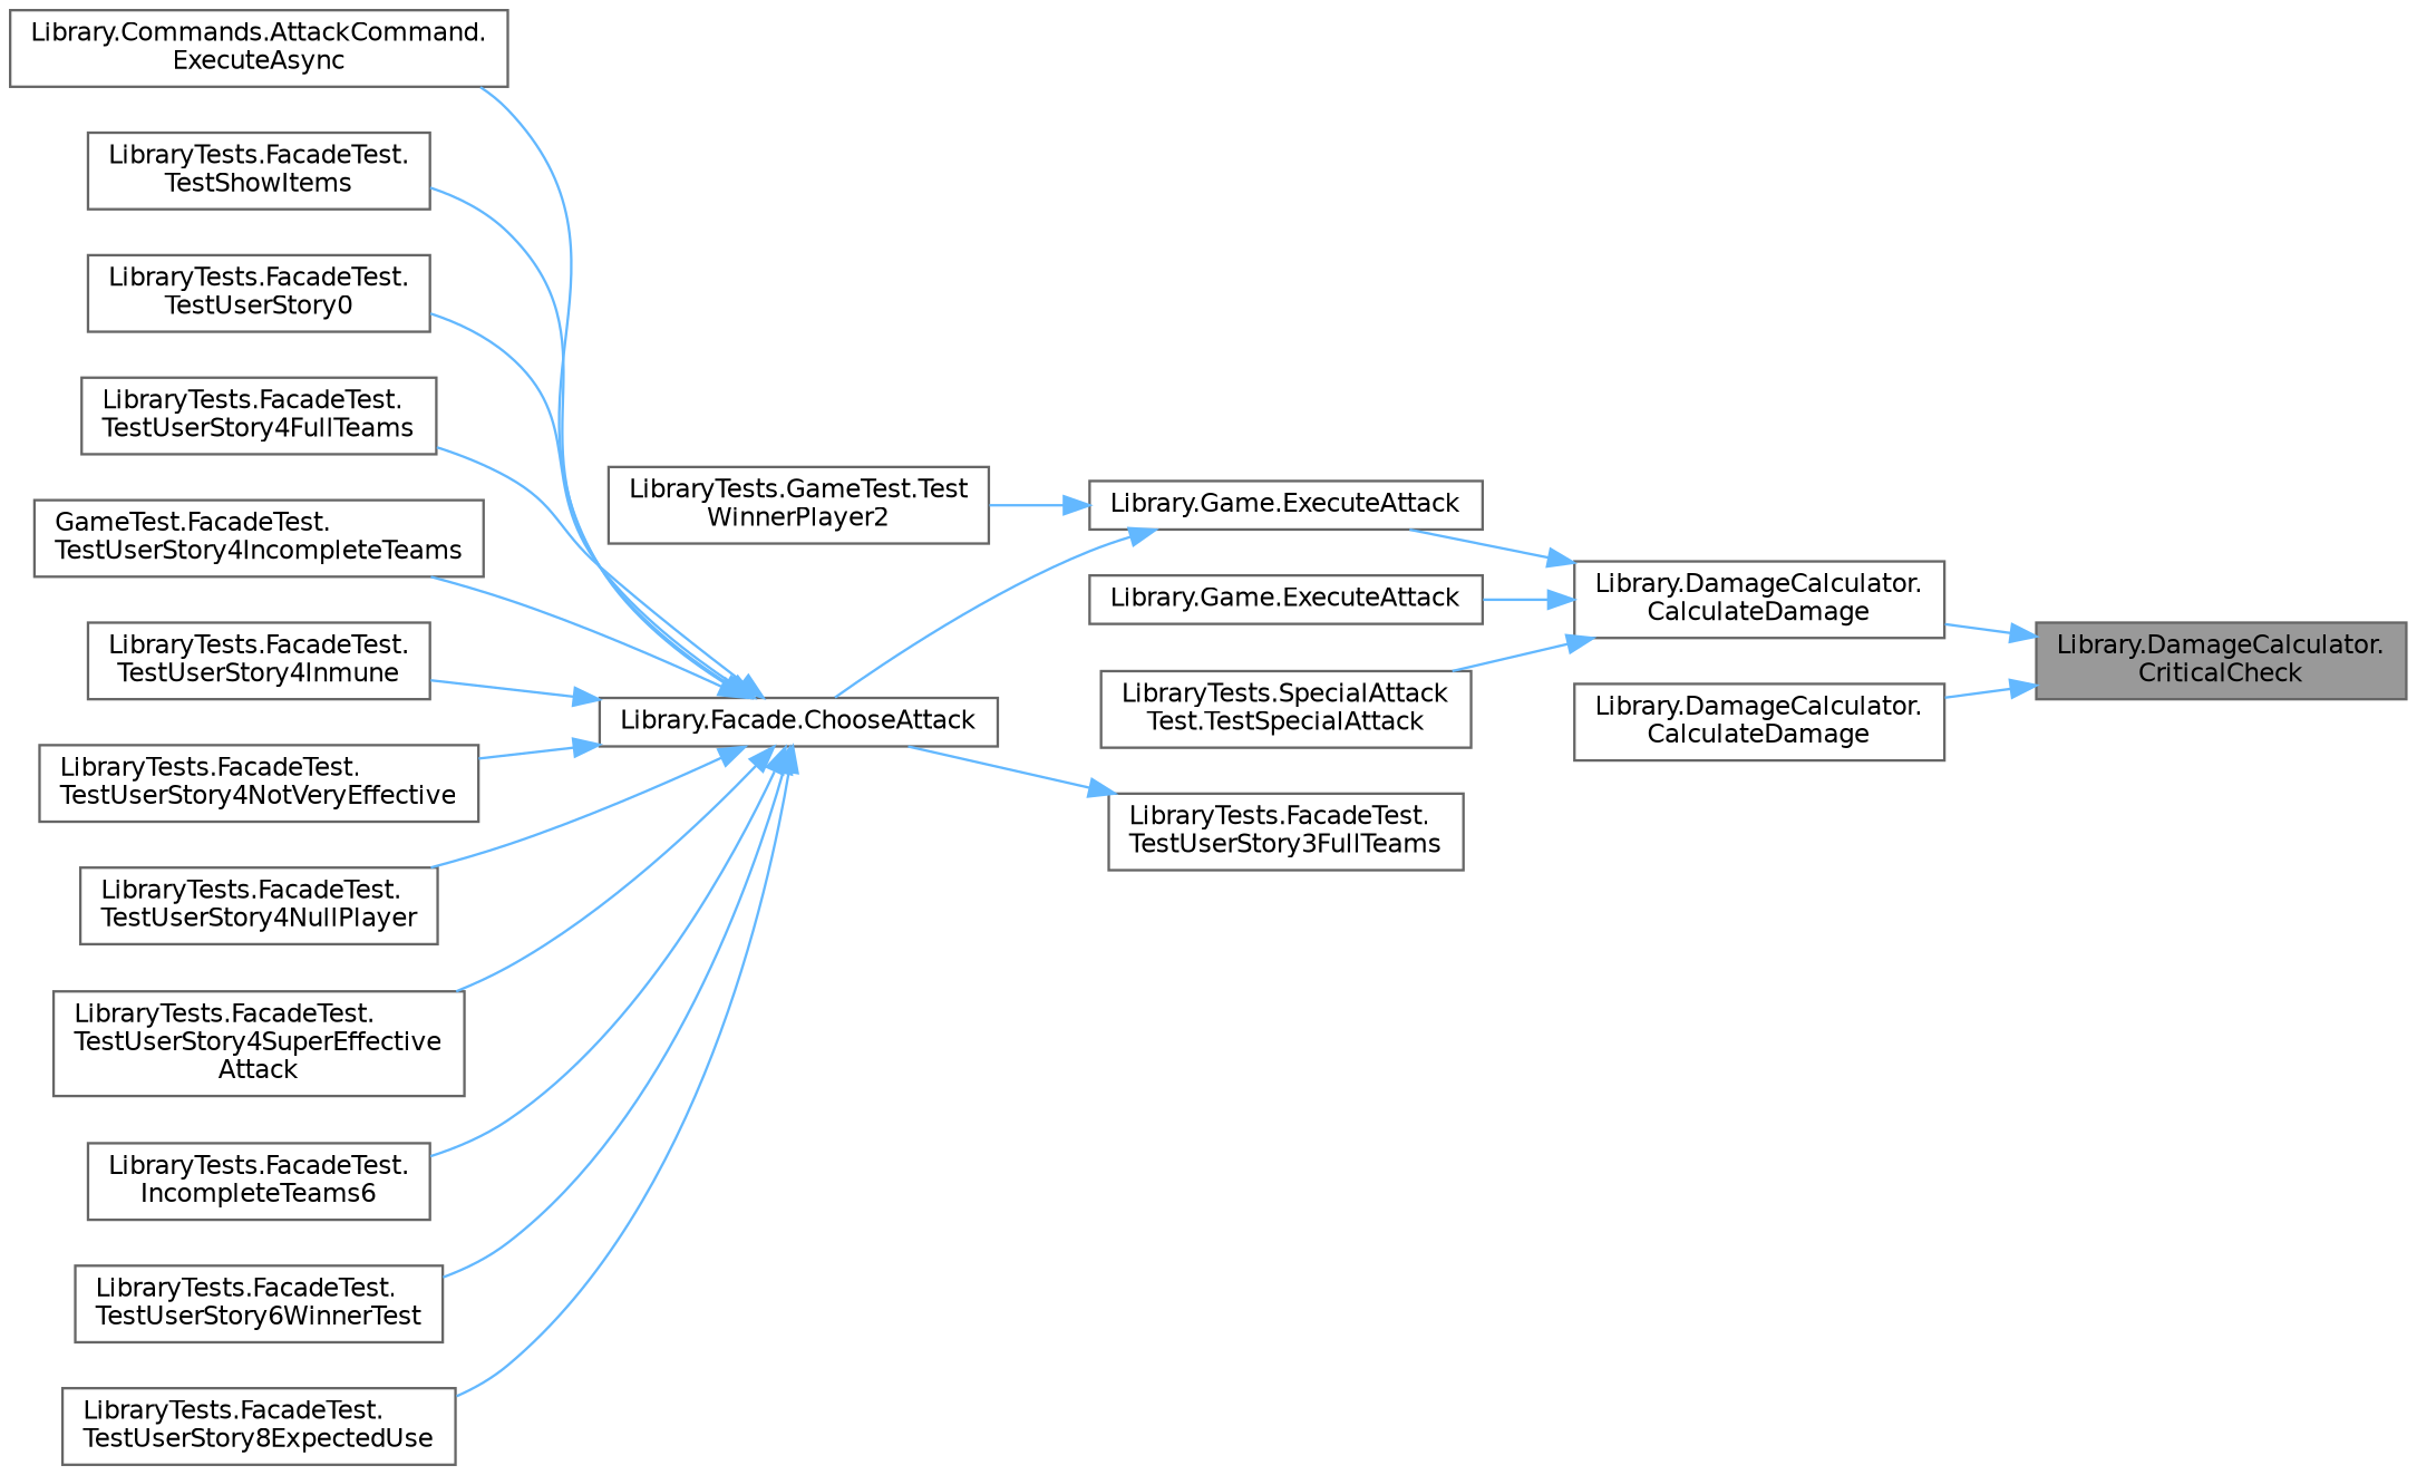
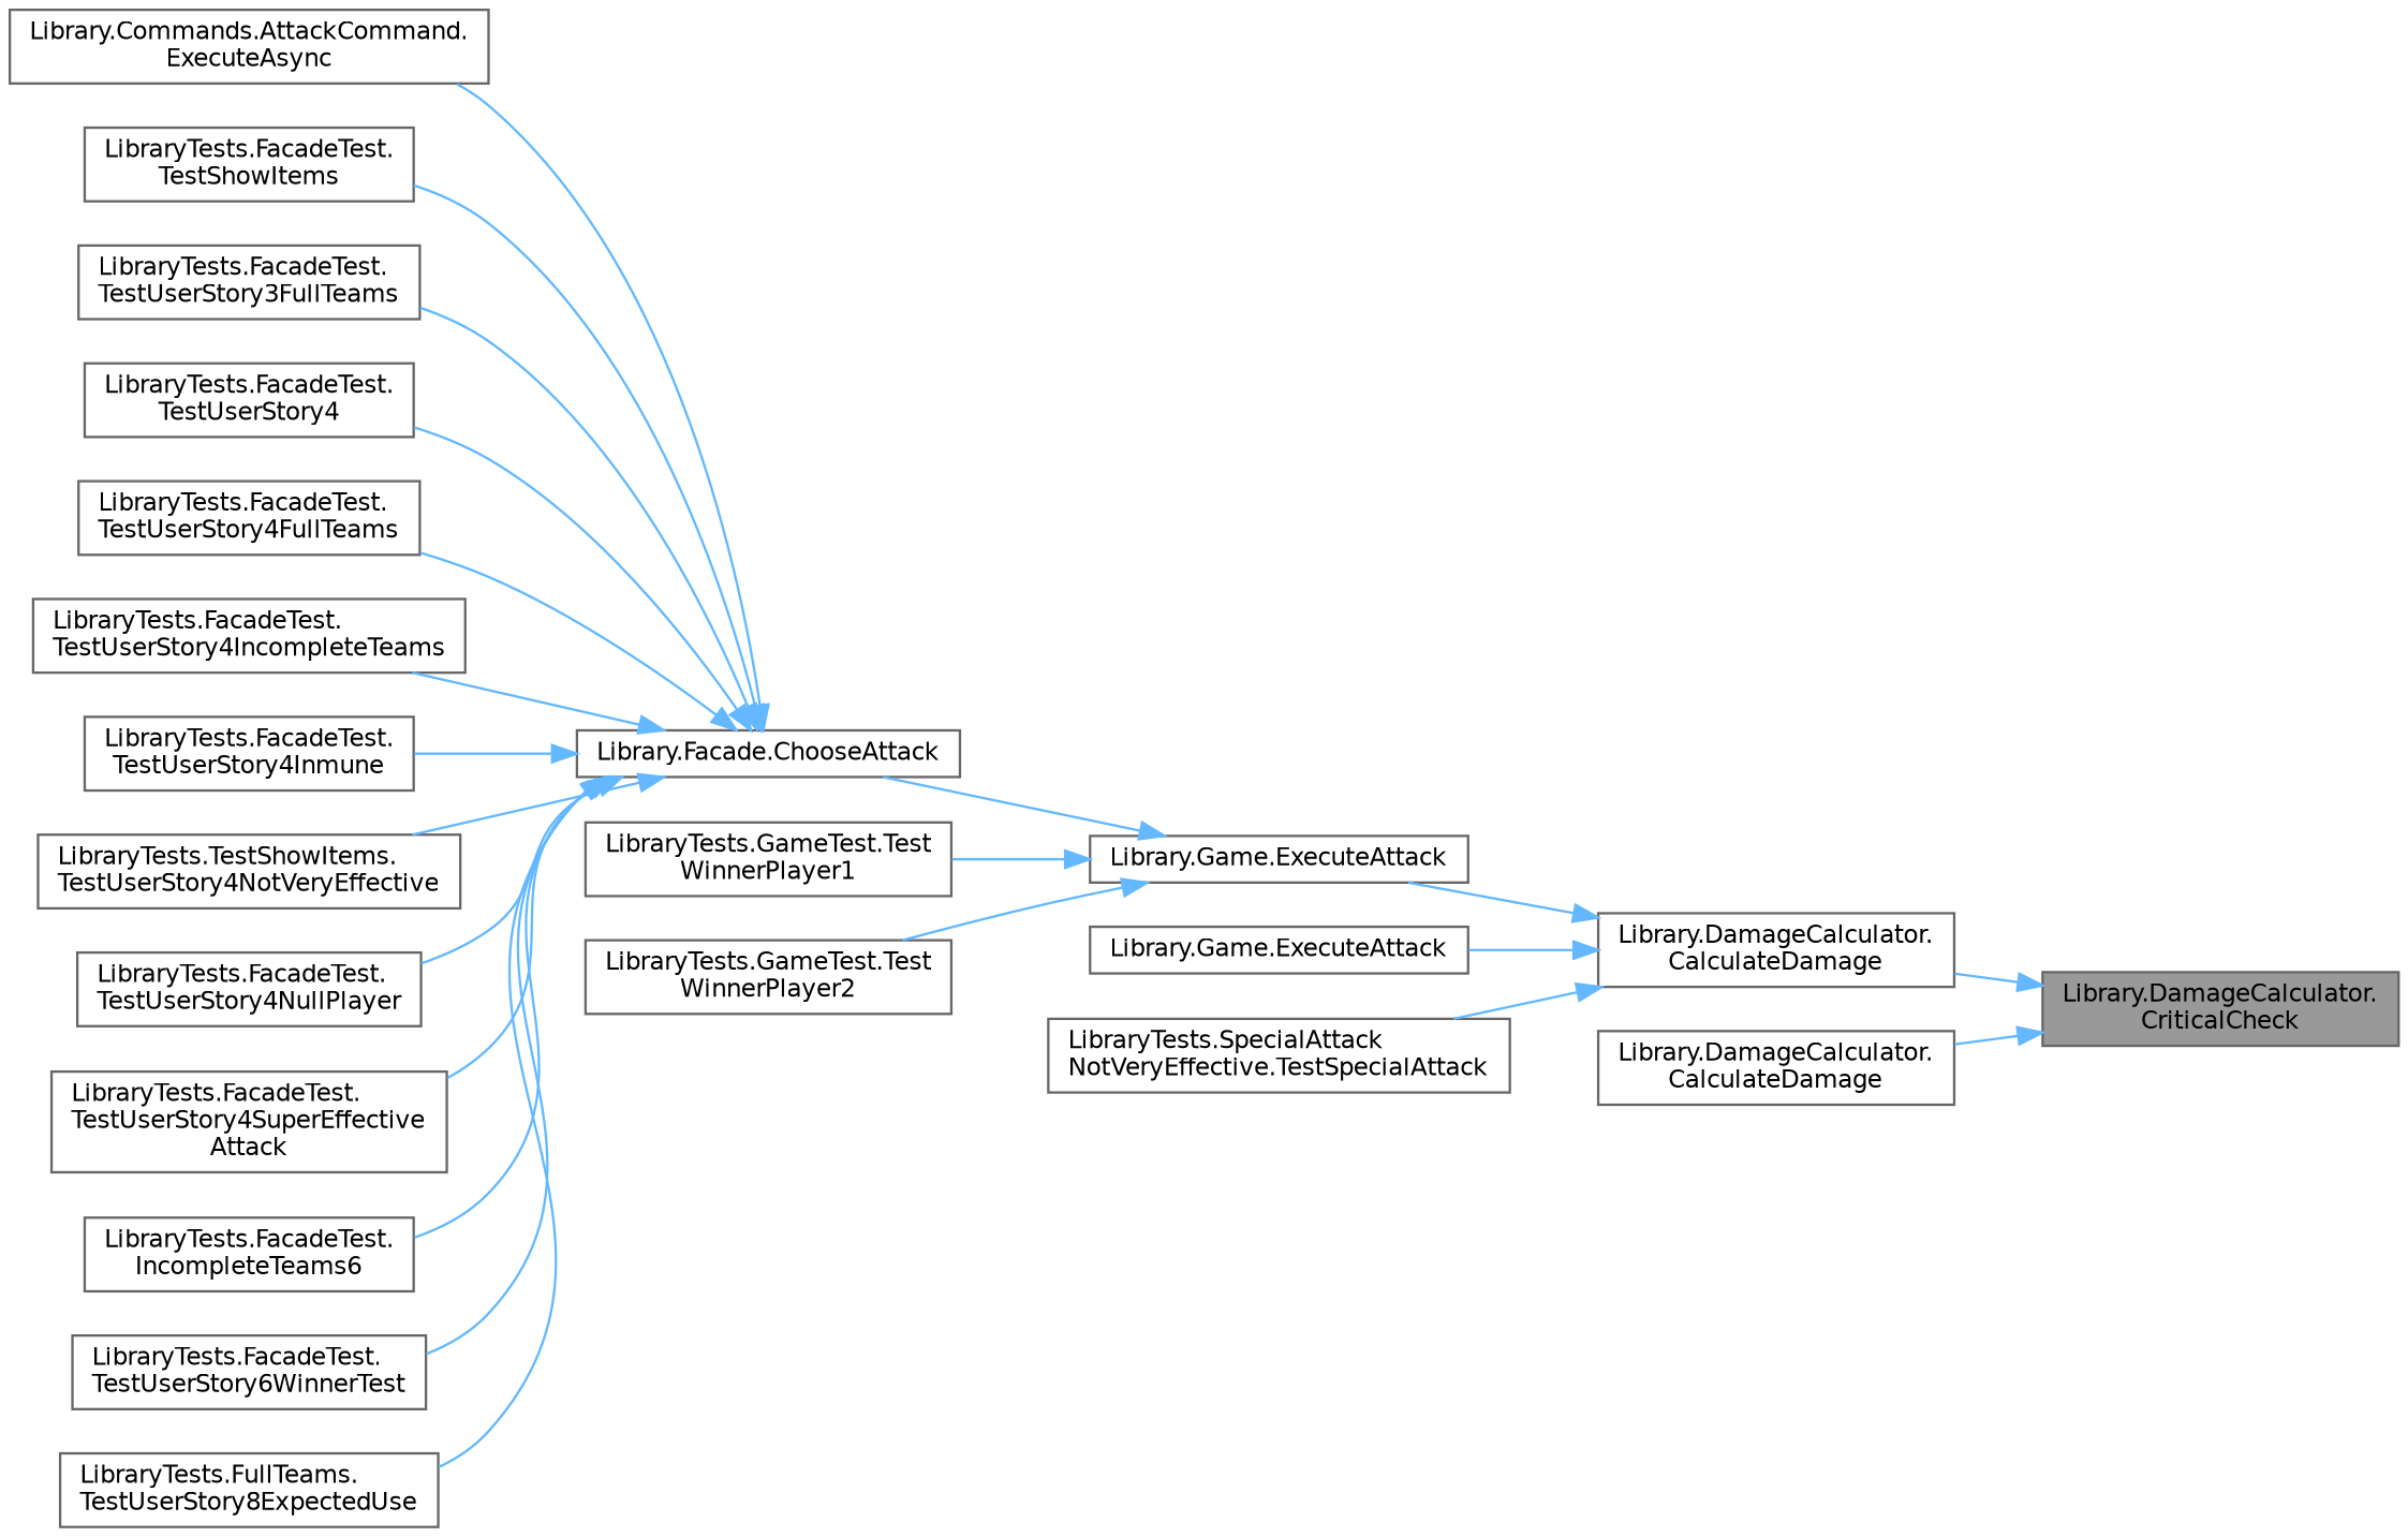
  digraph {
    rankdir=RL
    node [color=grey40 fillcolor=white fontname=Helvetica fontsize=10 shape=box style=filled]
    edge [color=steelblue1 dir=back fontname=Helvetica fontsize=10 labelfontname=Helvetica labelfontsize=10 style=solid]
    n1 [color=gray40 fillcolor=grey60 fontcolor=black height=0.2 label="Library.DamageCalculator.\lCriticalCheck" width=0.4]
    n2 [height=0.2 label="Library.DamageCalculator.\lCalculateDamage" width=0.4]
    n3 [height=0.2 label="Library.DamageCalculator.\lCalculateDamage" width=0.4]
    n4 [height=0.2 label="Library.Game.ExecuteAttack" width=0.4]
    n5 [height=0.2 label="Library.Game.ExecuteAttack" width=0.4]
-   n6 [height=0.2 label="LibraryTests.SpecialAttack\lTest.TestSpecialAttack" width=0.4]
+   n6 [height=0.2 label="LibraryTests.SpecialAttack\lNotVeryEffective.TestSpecialAttack" width=0.4]
    n7 [height=0.2 label="Library.Facade.ChooseAttack" width=0.4]
+   n8 [height=0.2 label="LibraryTests.GameTest.Test\lWinnerPlayer1" width=0.4]
    n9 [height=0.2 label="LibraryTests.GameTest.Test\lWinnerPlayer2" width=0.4]
    n10 [height=0.2 label="Library.Commands.AttackCommand.\lExecuteAsync" width=0.4]
    n11 [height=0.2 label="LibraryTests.FacadeTest.\lTestShowItems" width=0.4]
    n12 [height=0.2 label="LibraryTests.FacadeTest.\lTestUserStory3FullTeams" width=0.4]
-   n13 [height=0.2 label="LibraryTests.FacadeTest.\lTestUserStory0" width=0.4]
+   n13 [height=0.2 label="LibraryTests.FacadeTest.\lTestUserStory4" width=0.4]
    n14 [height=0.2 label="LibraryTests.FacadeTest.\lTestUserStory4FullTeams" width=0.4]
-   n15 [height=0.2 label="GameTest.FacadeTest.\lTestUserStory4IncompleteTeams" width=0.4]
+   n15 [height=0.2 label="LibraryTests.FacadeTest.\lTestUserStory4IncompleteTeams" width=0.4]
    n16 [height=0.2 label="LibraryTests.FacadeTest.\lTestUserStory4Inmune" width=0.4]
-   n17 [height=0.2 label="LibraryTests.FacadeTest.\lTestUserStory4NotVeryEffective" width=0.4]
+   n17 [height=0.2 label="LibraryTests.TestShowItems.\lTestUserStory4NotVeryEffective" width=0.4]
    n18 [height=0.2 label="LibraryTests.FacadeTest.\lTestUserStory4NullPlayer" width=0.4]
    n19 [height=0.2 label="LibraryTests.FacadeTest.\lTestUserStory4SuperEffective\lAttack" width=0.4]
    n20 [height=0.2 label="LibraryTests.FacadeTest.\lIncompleteTeams6" width=0.4]
    n21 [height=0.2 label="LibraryTests.FacadeTest.\lTestUserStory6WinnerTest" width=0.4]
-   n22 [height=0.2 label="LibraryTests.FacadeTest.\lTestUserStory8ExpectedUse" width=0.4]
+   n22 [height=0.2 label="LibraryTests.FullTeams.\lTestUserStory8ExpectedUse" width=0.4]
    n1 -> n2
    n1 -> n3
    n2 -> n4
    n2 -> n5
    n2 -> n6
    n4 -> n7
+   n4 -> n8
    n4 -> n9
    n7 -> n10
    n7 -> n11
-   n12 -> n7
+   n7 -> n12
    n7 -> n13
    n7 -> n14
    n7 -> n15
    n7 -> n16
    n7 -> n17
    n7 -> n18
    n7 -> n19
    n7 -> n20
    n7 -> n21
    n7 -> n22
  }
